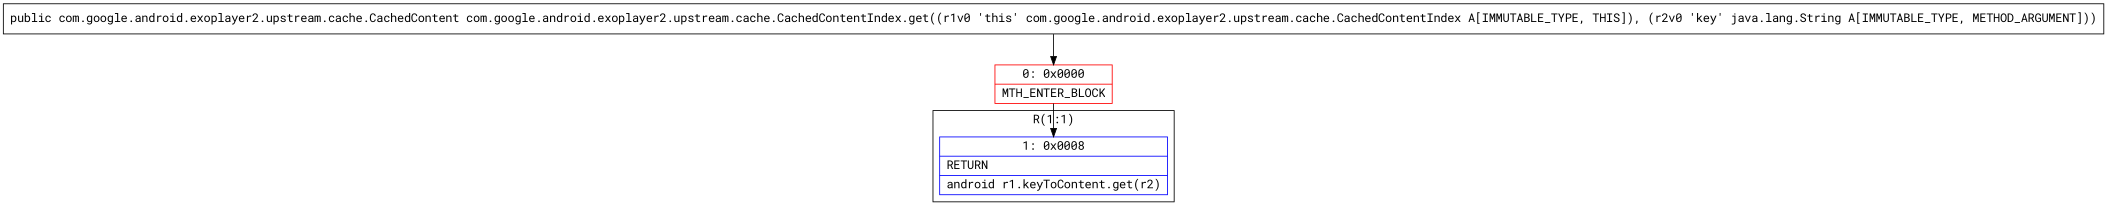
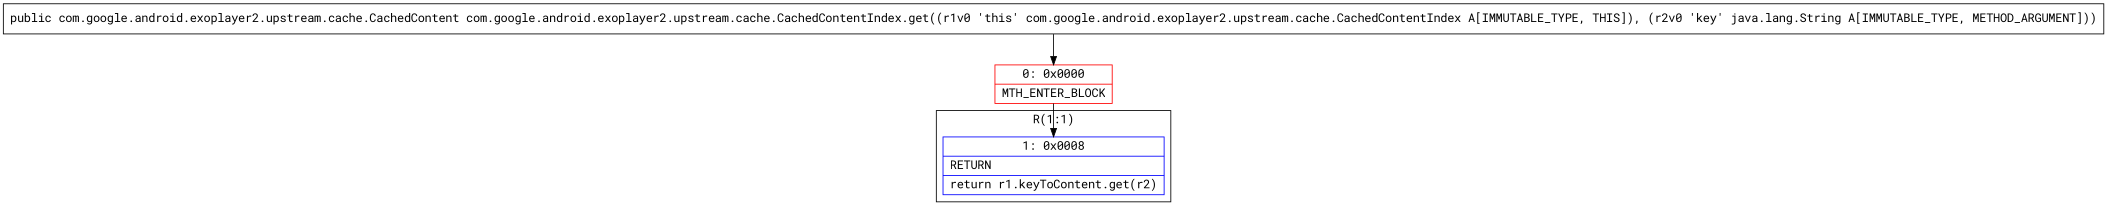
  digraph {
    fontname="Roboto Mono"
    node [shape=record fontname="Roboto Mono"]
    edge [fontname="Roboto Mono"]
-   n1 [color=blue label="{1\:\ 0x0008|RETURN\l|android r1.keyToContent.get(r2)\l}"]
+   n1 [color=blue label="{1\:\ 0x0008|RETURN\l|return r1.keyToContent.get(r2)\l}"]
    n2 [color=red label="{0\:\ 0x0000|MTH_ENTER_BLOCK\l}"]
    n3 [label="{public com.google.android.exoplayer2.upstream.cache.CachedContent com.google.android.exoplayer2.upstream.cache.CachedContentIndex.get((r1v0 'this' com.google.android.exoplayer2.upstream.cache.CachedContentIndex A[IMMUTABLE_TYPE, THIS]), (r2v0 'key' java.lang.String A[IMMUTABLE_TYPE, METHOD_ARGUMENT])) }"]
    subgraph cluster_1 {
      label="R(1:1)"
      n1
    }
    n2 -> n1
    n3 -> n2
  }
